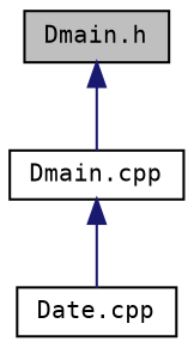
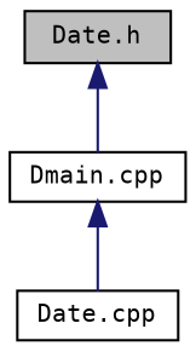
  digraph {
    fontname="DejaVu Sans Mono"
    node [color=black fillcolor=white fontname="DejaVu Sans Mono" fontsize=10 shape=record style=filled]
    edge [color=midnightblue dir=back fontname="DejaVu Sans Mono" fontsize=10 labelfontname=Helvetica labelfontsize=10 style=solid]
-   n1 [fillcolor=grey75 fontcolor=black height=0.2 label="Dmain.h" width=0.4]
+   n1 [fillcolor=grey75 fontcolor=black height=0.2 label="Date.h" width=0.4]
    n2 [height=0.2 label="Dmain.cpp" width=0.4]
    n3 [height=0.2 label="Date.cpp" width=0.4]
    n1 -> n2
    n2 -> n3
  }
